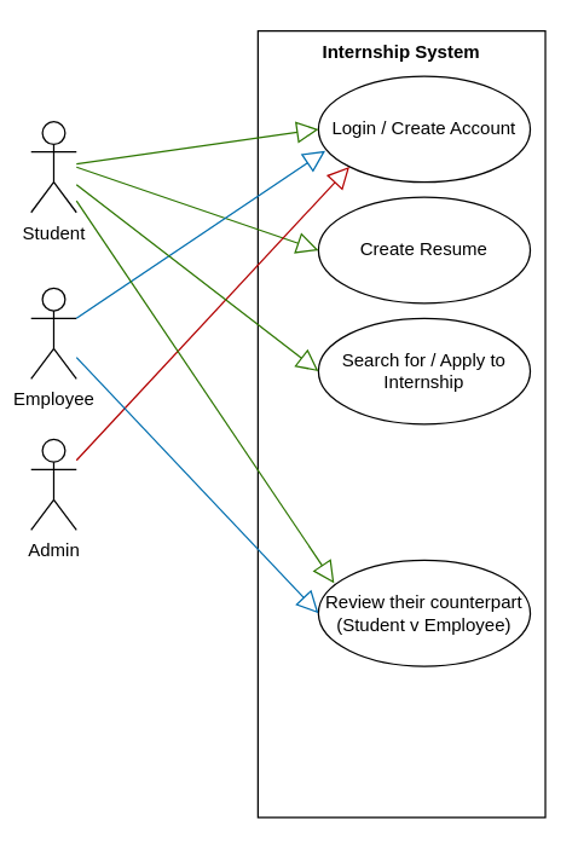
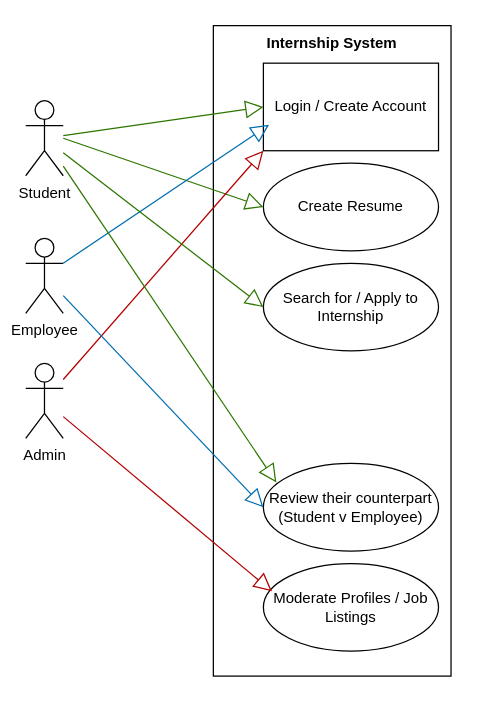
  <mxCell id="0" />
  <mxCell id="1" parent="0" />
  <mxCell id="2" value="Internship System" style="shape=rect;html=1;verticalAlign=top;fontStyle=1;whiteSpace=wrap;align=center;" vertex="1" parent="1"><mxGeometry x="170" y="20" width="190" height="520" as="geometry" /></mxCell>
  <mxCell id="3" value="Student" style="shape=umlActor;html=1;verticalLabelPosition=bottom;verticalAlign=top;align=center;" vertex="1" parent="1"><mxGeometry x="20" y="80" width="30" height="60" as="geometry" /></mxCell>
  <mxCell id="4" value="Employee" style="shape=umlActor;html=1;verticalLabelPosition=bottom;verticalAlign=top;align=center;" vertex="1" parent="1"><mxGeometry x="20" y="190" width="30" height="60" as="geometry" /></mxCell>
  <mxCell id="5" value="Admin" style="shape=umlActor;html=1;verticalLabelPosition=bottom;verticalAlign=top;align=center;" vertex="1" parent="1"><mxGeometry x="20" y="290" width="30" height="60" as="geometry" /></mxCell>
- <mxCell id="6" value="Login / Create Account" style="ellipse;whiteSpace=wrap;html=1;" vertex="1" parent="1"><mxGeometry x="210" y="50" width="140" height="70" as="geometry" /></mxCell>
+ <mxCell id="6" value="Login / Create Account" style="whiteSpace=wrap;html=1;rounded=0;" vertex="1" parent="1"><mxGeometry x="210" y="50" width="140" height="70" as="geometry" /></mxCell>
  <mxCell id="7" value="Create Resume" style="ellipse;whiteSpace=wrap;html=1;" vertex="1" parent="1"><mxGeometry x="210" y="130" width="140" height="70" as="geometry" /></mxCell>
  <mxCell id="8" value="" style="edgeStyle=none;html=1;endArrow=block;endFill=0;endSize=12;verticalAlign=bottom;entryX=0;entryY=0.5;entryDx=0;entryDy=0;fillColor=#60a917;strokeColor=#2D7600;" edge="1" parent="1" source="3" target="6"><mxGeometry width="160" relative="1" as="geometry"><mxPoint x="50" y="110" as="sourcePoint" /><mxPoint x="100" y="110" as="targetPoint" /></mxGeometry></mxCell>
  <mxCell id="9" value="" style="edgeStyle=none;html=1;endArrow=block;endFill=0;endSize=12;verticalAlign=bottom;fillColor=#60a917;strokeColor=#2D7600;entryX=0;entryY=0.5;entryDx=0;entryDy=0;" edge="1" parent="1" target="7"><mxGeometry width="160" relative="1" as="geometry"><mxPoint x="50" y="110" as="sourcePoint" /><mxPoint x="217" y="170" as="targetPoint" /></mxGeometry></mxCell>
  <mxCell id="10" value="" style="edgeStyle=none;html=1;endArrow=block;endFill=0;endSize=12;verticalAlign=bottom;entryX=0.032;entryY=0.704;entryDx=0;entryDy=0;fillColor=#1ba1e2;strokeColor=#006EAF;entryPerimeter=0;" edge="1" parent="1" source="4" target="6"><mxGeometry width="160" relative="1" as="geometry"><mxPoint x="50" y="220" as="sourcePoint" /><mxPoint x="210" y="220" as="targetPoint" /></mxGeometry></mxCell>
  <mxCell id="11" value="" style="edgeStyle=none;html=1;endArrow=block;endFill=0;endSize=12;verticalAlign=bottom;fillColor=#e51400;strokeColor=#B20000;entryX=0;entryY=1;entryDx=0;entryDy=0;" edge="1" parent="1" source="5" target="6"><mxGeometry width="160" relative="1" as="geometry"><mxPoint x="50" y="320" as="sourcePoint" /><mxPoint x="220" y="100" as="targetPoint" /></mxGeometry></mxCell>
  <mxCell id="12" value="Search for / Apply to Internship" style="ellipse;whiteSpace=wrap;html=1;" vertex="1" parent="1"><mxGeometry x="210" y="210" width="140" height="70" as="geometry" /></mxCell>
  <mxCell id="13" value="" style="edgeStyle=none;html=1;endArrow=block;endFill=0;endSize=12;verticalAlign=bottom;fillColor=#60a917;strokeColor=#2D7600;entryX=0;entryY=0.5;entryDx=0;entryDy=0;" edge="1" parent="1" source="3" target="12"><mxGeometry width="160" relative="1" as="geometry"><mxPoint x="50" y="110" as="sourcePoint" /><mxPoint x="150" y="220" as="targetPoint" /></mxGeometry></mxCell>
+ <mxCell id="14" value="Moderate Profiles / Job Listings" style="ellipse;whiteSpace=wrap;html=1;" vertex="1" parent="1"><mxGeometry x="210" y="450" width="140" height="70" as="geometry" /></mxCell>
+ <mxCell id="15" value="" style="edgeStyle=none;html=1;endArrow=block;endFill=0;endSize=12;verticalAlign=bottom;entryX=0.049;entryY=0.318;entryDx=0;entryDy=0;entryPerimeter=0;fillColor=#e51400;strokeColor=#B20000;" edge="1" parent="1" source="5" target="14"><mxGeometry width="160" relative="1" as="geometry"><mxPoint x="60" y="380" as="sourcePoint" /><mxPoint x="220" y="380" as="targetPoint" /></mxGeometry></mxCell>
  <mxCell id="16" value="&lt;font style=&quot;font-size: 12px&quot;&gt;Review their counterpart (Student v Employee)&lt;/font&gt;" style="ellipse;whiteSpace=wrap;html=1;" vertex="1" parent="1"><mxGeometry x="210" y="370" width="140" height="70" as="geometry" /></mxCell>
  <mxCell id="17" value="" style="edgeStyle=none;html=1;endArrow=block;endFill=0;endSize=12;verticalAlign=bottom;entryX=0;entryY=0.5;entryDx=0;entryDy=0;fillColor=#1ba1e2;strokeColor=#006EAF;" edge="1" parent="1" source="4" target="16"><mxGeometry width="160" relative="1" as="geometry"><mxPoint x="50" y="220" as="sourcePoint" /><mxPoint x="210" y="220" as="targetPoint" /></mxGeometry></mxCell>
  <mxCell id="18" value="" style="edgeStyle=none;html=1;endArrow=block;endFill=0;endSize=12;verticalAlign=bottom;entryX=0.074;entryY=0.217;entryDx=0;entryDy=0;entryPerimeter=0;fillColor=#60a917;strokeColor=#2D7600;" edge="1" parent="1" source="3" target="16"><mxGeometry width="160" relative="1" as="geometry"><mxPoint x="50" y="110" as="sourcePoint" /><mxPoint x="210" y="110" as="targetPoint" /></mxGeometry></mxCell>
